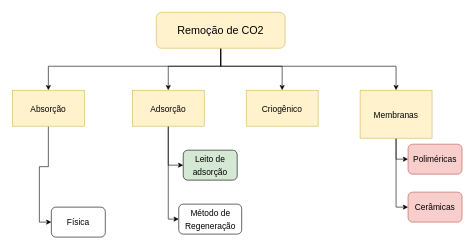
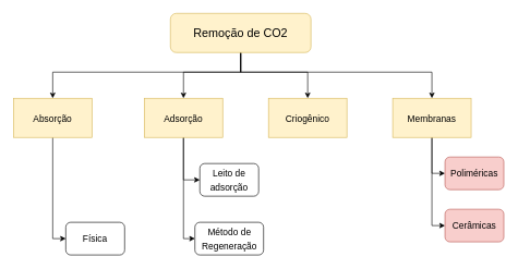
  <mxCell id="0" />
  <mxCell id="1" parent="0" />
  <mxCell id="2" style="edgeStyle=orthogonalEdgeStyle;rounded=0;orthogonalLoop=1;jettySize=auto;html=1;entryX=0.5;entryY=0;entryDx=0;entryDy=0;fontSize=14;" edge="1" parent="1" source="6" target="8"><mxGeometry relative="1" as="geometry"><Array as="points"><mxPoint x="368" y="110" /><mxPoint x="80" y="110" /></Array></mxGeometry></mxCell>
  <mxCell id="3" style="edgeStyle=orthogonalEdgeStyle;rounded=0;orthogonalLoop=1;jettySize=auto;html=1;entryX=0.5;entryY=0;entryDx=0;entryDy=0;fontSize=14;" edge="1" parent="1" source="6" target="11"><mxGeometry relative="1" as="geometry"><Array as="points"><mxPoint x="368" y="110" /><mxPoint x="280" y="110" /></Array></mxGeometry></mxCell>
  <mxCell id="4" style="edgeStyle=orthogonalEdgeStyle;rounded=0;orthogonalLoop=1;jettySize=auto;html=1;entryX=0.5;entryY=0;entryDx=0;entryDy=0;fontSize=14;" edge="1" parent="1" source="6" target="12"><mxGeometry relative="1" as="geometry"><Array as="points"><mxPoint x="368" y="110" /><mxPoint x="470" y="110" /></Array></mxGeometry></mxCell>
  <mxCell id="5" style="edgeStyle=orthogonalEdgeStyle;rounded=0;orthogonalLoop=1;jettySize=auto;html=1;entryX=0.5;entryY=0;entryDx=0;entryDy=0;fontSize=14;" edge="1" parent="1" source="6" target="15"><mxGeometry relative="1" as="geometry"><Array as="points"><mxPoint x="368" y="110" /><mxPoint x="660" y="110" /></Array></mxGeometry></mxCell>
  <mxCell id="6" value="&lt;font style=&quot;font-size: 18px;&quot;&gt;Remoção de CO2&lt;/font&gt;" style="rounded=1;whiteSpace=wrap;html=1;fillColor=#fff2cc;strokeColor=#d6b656;" vertex="1" parent="1"><mxGeometry x="260" y="20" width="215" height="60" as="geometry" /></mxCell>
  <mxCell id="7" style="edgeStyle=orthogonalEdgeStyle;rounded=0;orthogonalLoop=1;jettySize=auto;html=1;entryX=0;entryY=0.5;entryDx=0;entryDy=0;fontSize=14;" edge="1" parent="1" source="8" target="16"><mxGeometry relative="1" as="geometry" /></mxCell>
  <mxCell id="8" value="&lt;font style=&quot;font-size: 14px;&quot;&gt;Absorção&lt;/font&gt;" style="rounded=0;whiteSpace=wrap;html=1;fontSize=18;fillColor=#fff2cc;strokeColor=#d6b656;" vertex="1" parent="1"><mxGeometry x="20" y="150" width="120" height="60" as="geometry" /></mxCell>
  <mxCell id="9" style="edgeStyle=orthogonalEdgeStyle;rounded=0;orthogonalLoop=1;jettySize=auto;html=1;entryX=0;entryY=0.5;entryDx=0;entryDy=0;fontSize=14;" edge="1" parent="1" source="11" target="17"><mxGeometry relative="1" as="geometry" /></mxCell>
  <mxCell id="10" style="edgeStyle=orthogonalEdgeStyle;rounded=0;orthogonalLoop=1;jettySize=auto;html=1;entryX=0;entryY=0.5;entryDx=0;entryDy=0;fontSize=14;" edge="1" parent="1" source="11" target="18"><mxGeometry relative="1" as="geometry"><Array as="points"><mxPoint x="280" y="365" /></Array></mxGeometry></mxCell>
  <mxCell id="11" value="&lt;font style=&quot;font-size: 14px;&quot;&gt;Adsorção&lt;/font&gt;" style="rounded=0;whiteSpace=wrap;html=1;fontSize=18;fillColor=#fff2cc;strokeColor=#d6b656;" vertex="1" parent="1"><mxGeometry x="220" y="150" width="120" height="60" as="geometry" /></mxCell>
  <mxCell id="12" value="&lt;font style=&quot;font-size: 14px;&quot;&gt;Criogênico&lt;/font&gt;" style="rounded=0;whiteSpace=wrap;html=1;fontSize=18;fillColor=#fff2cc;strokeColor=#d6b656;" vertex="1" parent="1"><mxGeometry x="410" y="150" width="120" height="60" as="geometry" /></mxCell>
  <mxCell id="13" style="edgeStyle=orthogonalEdgeStyle;rounded=0;orthogonalLoop=1;jettySize=auto;html=1;entryX=0;entryY=0.5;entryDx=0;entryDy=0;fontSize=14;" edge="1" parent="1" source="15" target="19"><mxGeometry relative="1" as="geometry" /></mxCell>
  <mxCell id="14" style="edgeStyle=orthogonalEdgeStyle;rounded=0;orthogonalLoop=1;jettySize=auto;html=1;entryX=0;entryY=0.5;entryDx=0;entryDy=0;fontSize=14;" edge="1" parent="1" source="15" target="20"><mxGeometry relative="1" as="geometry" /></mxCell>
- <mxCell id="15" value="&lt;font style=&quot;font-size: 14px;&quot;&gt;Membranas&lt;/font&gt;" style="rounded=0;whiteSpace=wrap;html=1;fontSize=18;fillColor=#fff2cc;strokeColor=#d6b656;" vertex="1" parent="1"><mxGeometry x="600" y="150" width="120" height="80" as="geometry" /></mxCell>
- <mxCell id="16" value="&lt;font style=&quot;font-size: 14px;&quot;&gt;Física&lt;/font&gt;" style="rounded=1;whiteSpace=wrap;html=1;fontSize=18;" vertex="1" parent="1"><mxGeometry x="85" y="345" width="90" height="50" as="geometry" /></mxCell>
- <mxCell id="17" value="&lt;font style=&quot;font-size: 14px;&quot;&gt;Leito de adsorção&lt;/font&gt;" style="rounded=1;whiteSpace=wrap;html=1;fontSize=18;fillColor=#d5e8d4;" vertex="1" parent="1"><mxGeometry x="305" y="250" width="90" height="50" as="geometry" /></mxCell>
+ <mxCell id="15" value="&lt;font style=&quot;font-size: 14px;&quot;&gt;Membranas&lt;/font&gt;" style="rounded=0;whiteSpace=wrap;html=1;fontSize=18;fillColor=#fff2cc;strokeColor=#d6b656;" vertex="1" parent="1"><mxGeometry x="600" y="150" width="120" height="60" as="geometry" /></mxCell>
+ <mxCell id="16" value="&lt;font style=&quot;font-size: 14px;&quot;&gt;Física&lt;/font&gt;" style="rounded=1;whiteSpace=wrap;html=1;fontSize=18;" vertex="1" parent="1"><mxGeometry x="100" y="340" width="90" height="50" as="geometry" /></mxCell>
+ <mxCell id="17" value="&lt;font style=&quot;font-size: 14px;&quot;&gt;Leito de adsorção&lt;/font&gt;" style="rounded=1;whiteSpace=wrap;html=1;fontSize=18;" vertex="1" parent="1"><mxGeometry x="305" y="250" width="90" height="50" as="geometry" /></mxCell>
  <mxCell id="18" value="&lt;font style=&quot;font-size: 14px;&quot;&gt;Método de Regeneração&lt;/font&gt;" style="rounded=1;whiteSpace=wrap;html=1;fontSize=18;" vertex="1" parent="1"><mxGeometry x="297.5" y="340" width="105" height="50" as="geometry" /></mxCell>
  <mxCell id="19" value="&lt;span style=&quot;font-size: 14px;&quot;&gt;Poliméricas&lt;/span&gt;" style="rounded=1;whiteSpace=wrap;html=1;fontSize=18;fillColor=#f8cecc;strokeColor=#b85450;" vertex="1" parent="1"><mxGeometry x="680" y="240" width="90" height="50" as="geometry" /></mxCell>
  <mxCell id="20" value="&lt;span style=&quot;font-size: 14px;&quot;&gt;Cerâmicas&lt;/span&gt;" style="rounded=1;whiteSpace=wrap;html=1;fontSize=18;fillColor=#f8cecc;strokeColor=#b85450;" vertex="1" parent="1"><mxGeometry x="680" y="320" width="90" height="50" as="geometry" /></mxCell>
